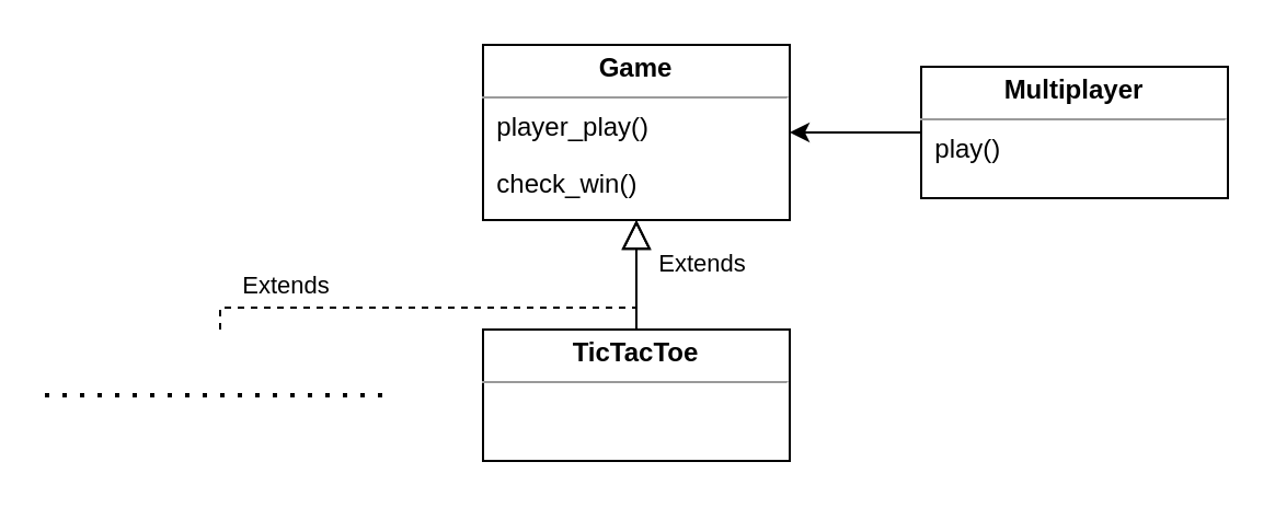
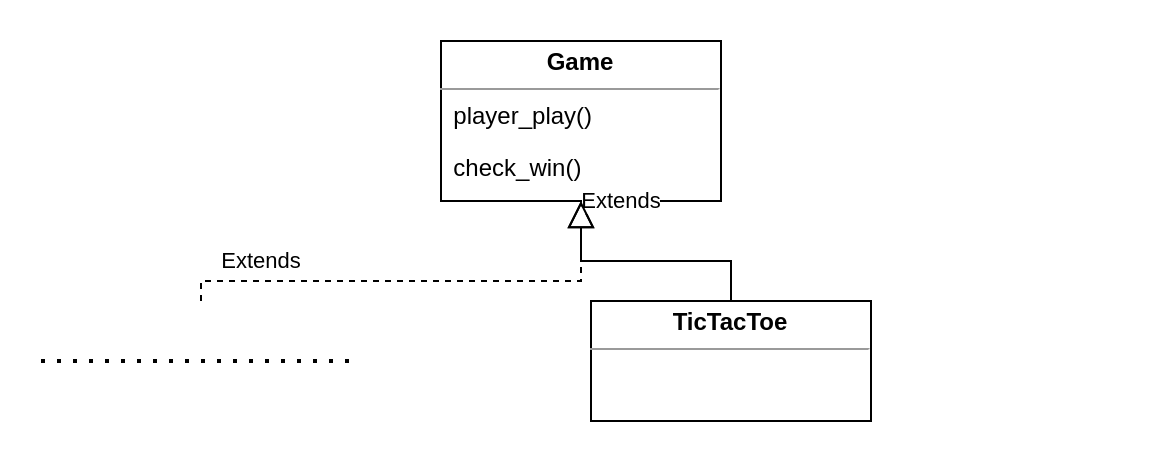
  <mxCell id="0" />
  <mxCell id="1" parent="0" />
  <mxCell id="2" value="&lt;p style=&quot;margin:0px;margin-top:4px;text-align:center;&quot;&gt;&lt;b&gt;Game&lt;/b&gt;&lt;/p&gt;&lt;hr size=&quot;1&quot;&gt;&lt;div style=&quot;height:2px;&quot;&gt;&amp;nbsp; player_play()&lt;/div&gt;&lt;div style=&quot;height:2px;&quot;&gt;&lt;br&gt;&lt;/div&gt;&lt;div style=&quot;height:2px;&quot;&gt;&lt;br&gt;&lt;/div&gt;&lt;div style=&quot;height:2px;&quot;&gt;&lt;br&gt;&lt;/div&gt;&lt;div style=&quot;height:2px;&quot;&gt;&lt;br&gt;&lt;/div&gt;&lt;div style=&quot;height:2px;&quot;&gt;&lt;br&gt;&lt;/div&gt;&lt;div style=&quot;height:2px;&quot;&gt;&lt;br&gt;&lt;/div&gt;&lt;div style=&quot;height:2px;&quot;&gt;&lt;br&gt;&lt;/div&gt;&lt;div style=&quot;height:2px;&quot;&gt;&lt;br&gt;&lt;/div&gt;&lt;div style=&quot;height:2px;&quot;&gt;&lt;br&gt;&lt;/div&gt;&lt;div style=&quot;height:2px;&quot;&gt;&lt;br&gt;&lt;/div&gt;&lt;div style=&quot;height:2px;&quot;&gt;&lt;br&gt;&lt;/div&gt;&lt;div style=&quot;height:2px;&quot;&gt;&lt;br&gt;&lt;/div&gt;&lt;div style=&quot;height:2px;&quot;&gt;&amp;nbsp; check_win()&lt;br&gt;&lt;/div&gt;" style="verticalAlign=top;align=left;overflow=fill;fontSize=12;fontFamily=Helvetica;html=1;whiteSpace=wrap;" parent="1" vertex="1"><mxGeometry x="220" y="20" width="140" height="80" as="geometry" /></mxCell>
- <mxCell id="3" style="edgeStyle=orthogonalEdgeStyle;rounded=0;orthogonalLoop=1;jettySize=auto;html=1;exitX=0;exitY=0.5;exitDx=0;exitDy=0;entryX=1;entryY=0.5;entryDx=0;entryDy=0;" parent="1" source="4" target="2" edge="1"><mxGeometry relative="1" as="geometry" /></mxCell>
- <mxCell id="4" value="&lt;p style=&quot;margin:0px;margin-top:4px;text-align:center;&quot;&gt;&lt;b&gt;Multiplayer&lt;/b&gt;&lt;/p&gt;&lt;hr size=&quot;1&quot;&gt;&lt;div style=&quot;height:2px;&quot;&gt;&amp;nbsp; play()&lt;br&gt;&lt;/div&gt;" style="verticalAlign=top;align=left;overflow=fill;fontSize=12;fontFamily=Helvetica;html=1;whiteSpace=wrap;" parent="1" vertex="1"><mxGeometry x="420" y="30" width="140" height="60" as="geometry" /></mxCell>
  <mxCell id="5" value="Extends" style="edgeStyle=orthogonalEdgeStyle;rounded=0;orthogonalLoop=1;jettySize=auto;html=1;exitX=0.5;exitY=0;exitDx=0;exitDy=0;entryX=0.5;entryY=1;entryDx=0;entryDy=0;endArrow=block;endFill=0;endSize=11;" parent="1" source="6" target="2" edge="1"><mxGeometry x="0.2" y="-30" relative="1" as="geometry"><mxPoint as="offset" /></mxGeometry></mxCell>
- <mxCell id="6" value="&lt;p style=&quot;margin:0px;margin-top:4px;text-align:center;&quot;&gt;&lt;b&gt;TicTacToe&lt;/b&gt;&lt;/p&gt;&lt;hr size=&quot;1&quot;&gt;&lt;div style=&quot;height:2px;&quot;&gt;&lt;/div&gt;" style="verticalAlign=top;align=left;overflow=fill;fontSize=12;fontFamily=Helvetica;html=1;whiteSpace=wrap;" parent="1" vertex="1"><mxGeometry x="220" y="150" width="140" height="60" as="geometry" /></mxCell>
+ <mxCell id="6" value="&lt;p style=&quot;margin:0px;margin-top:4px;text-align:center;&quot;&gt;&lt;b&gt;TicTacToe&lt;/b&gt;&lt;/p&gt;&lt;hr size=&quot;1&quot;&gt;&lt;div style=&quot;height:2px;&quot;&gt;&lt;/div&gt;" style="verticalAlign=top;align=left;overflow=fill;fontSize=12;fontFamily=Helvetica;html=1;whiteSpace=wrap;" parent="1" vertex="1"><mxGeometry x="295" y="150" width="140" height="60" as="geometry" /></mxCell>
  <mxCell id="7" value="" style="endArrow=none;dashed=1;html=1;dashPattern=1 3;strokeWidth=2;rounded=0;" parent="1" edge="1"><mxGeometry width="50" height="50" relative="1" as="geometry"><mxPoint x="20" y="180" as="sourcePoint" /><mxPoint x="180" y="180" as="targetPoint" /></mxGeometry></mxCell>
  <mxCell id="8" value="Extends" style="edgeStyle=orthogonalEdgeStyle;rounded=0;orthogonalLoop=1;jettySize=auto;html=1;entryX=0.5;entryY=1;entryDx=0;entryDy=0;endArrow=block;endFill=0;endSize=11;dashed=1;" parent="1" target="2" edge="1"><mxGeometry x="-0.667" y="10" relative="1" as="geometry"><mxPoint x="100" y="150" as="sourcePoint" /><mxPoint x="300" y="110" as="targetPoint" /><Array as="points"><mxPoint x="100" y="140" /><mxPoint x="290" y="140" /></Array><mxPoint as="offset" /></mxGeometry></mxCell>
